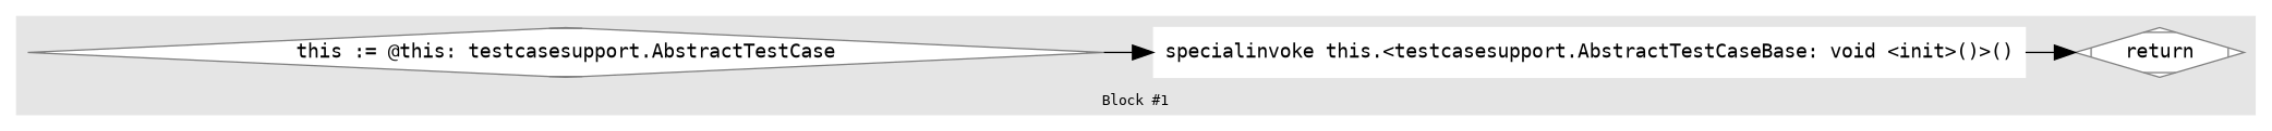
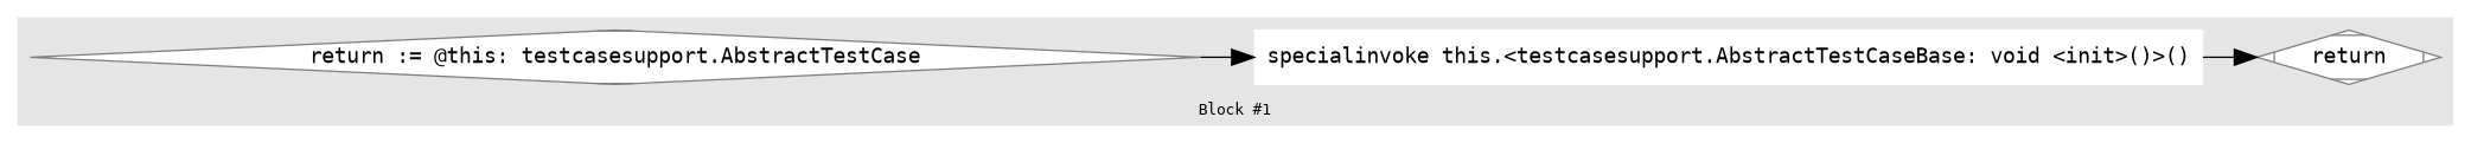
  digraph {
    color=gray90
    compound=true
    fontsize=10
    labelloc=b
    style=filled
    rankdir=LR
    fontname="DejaVu Sans Mono"
    node [color=grey50 fillcolor=white shape=Mdiamond style=filled fontname="DejaVu Sans Mono"]
    edge [arrowsize=1.5 fontcolor=grey40 fontsize=10 fontname="DejaVu Sans Mono"]
-   n1 [label="this := @this: testcasesupport.AbstractTestCase"]
+   n1 [label="return := @this: testcasesupport.AbstractTestCase"]
    n2 [color=white label="specialinvoke this.&lt;testcasesupport.AbstractTestCaseBase: void &lt;init&gt;()&gt;()" shape=box fillcolor=""]
    n3 [label=return]
    subgraph cluster_1 {
      label="Block #1"
      n1
      n2
      n3
    }
    n1 -> n2
    n2 -> n3
  }
